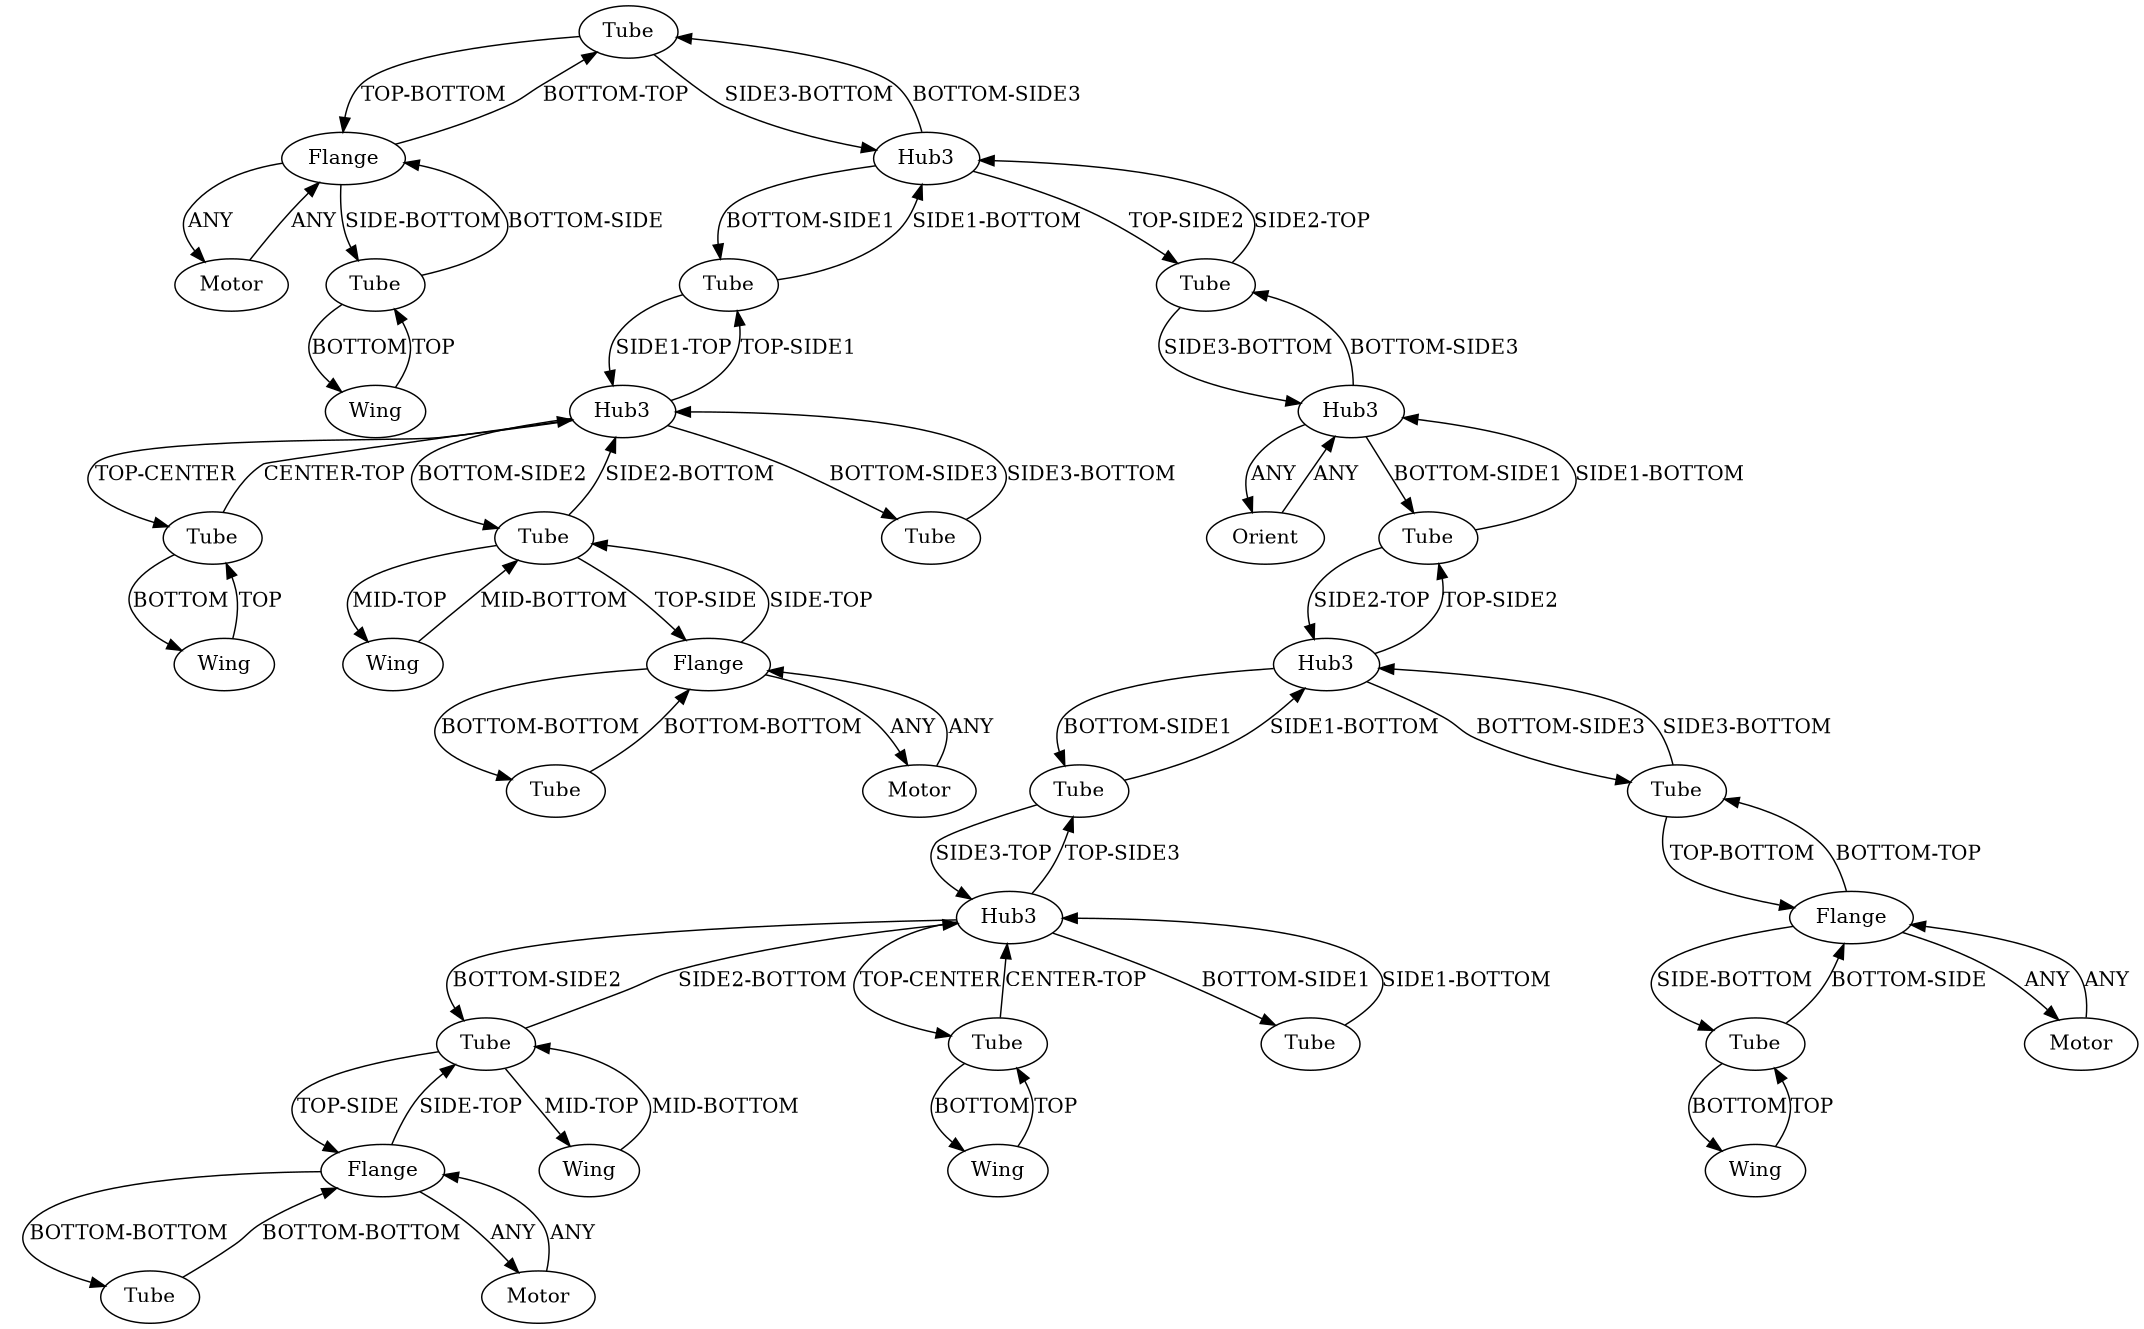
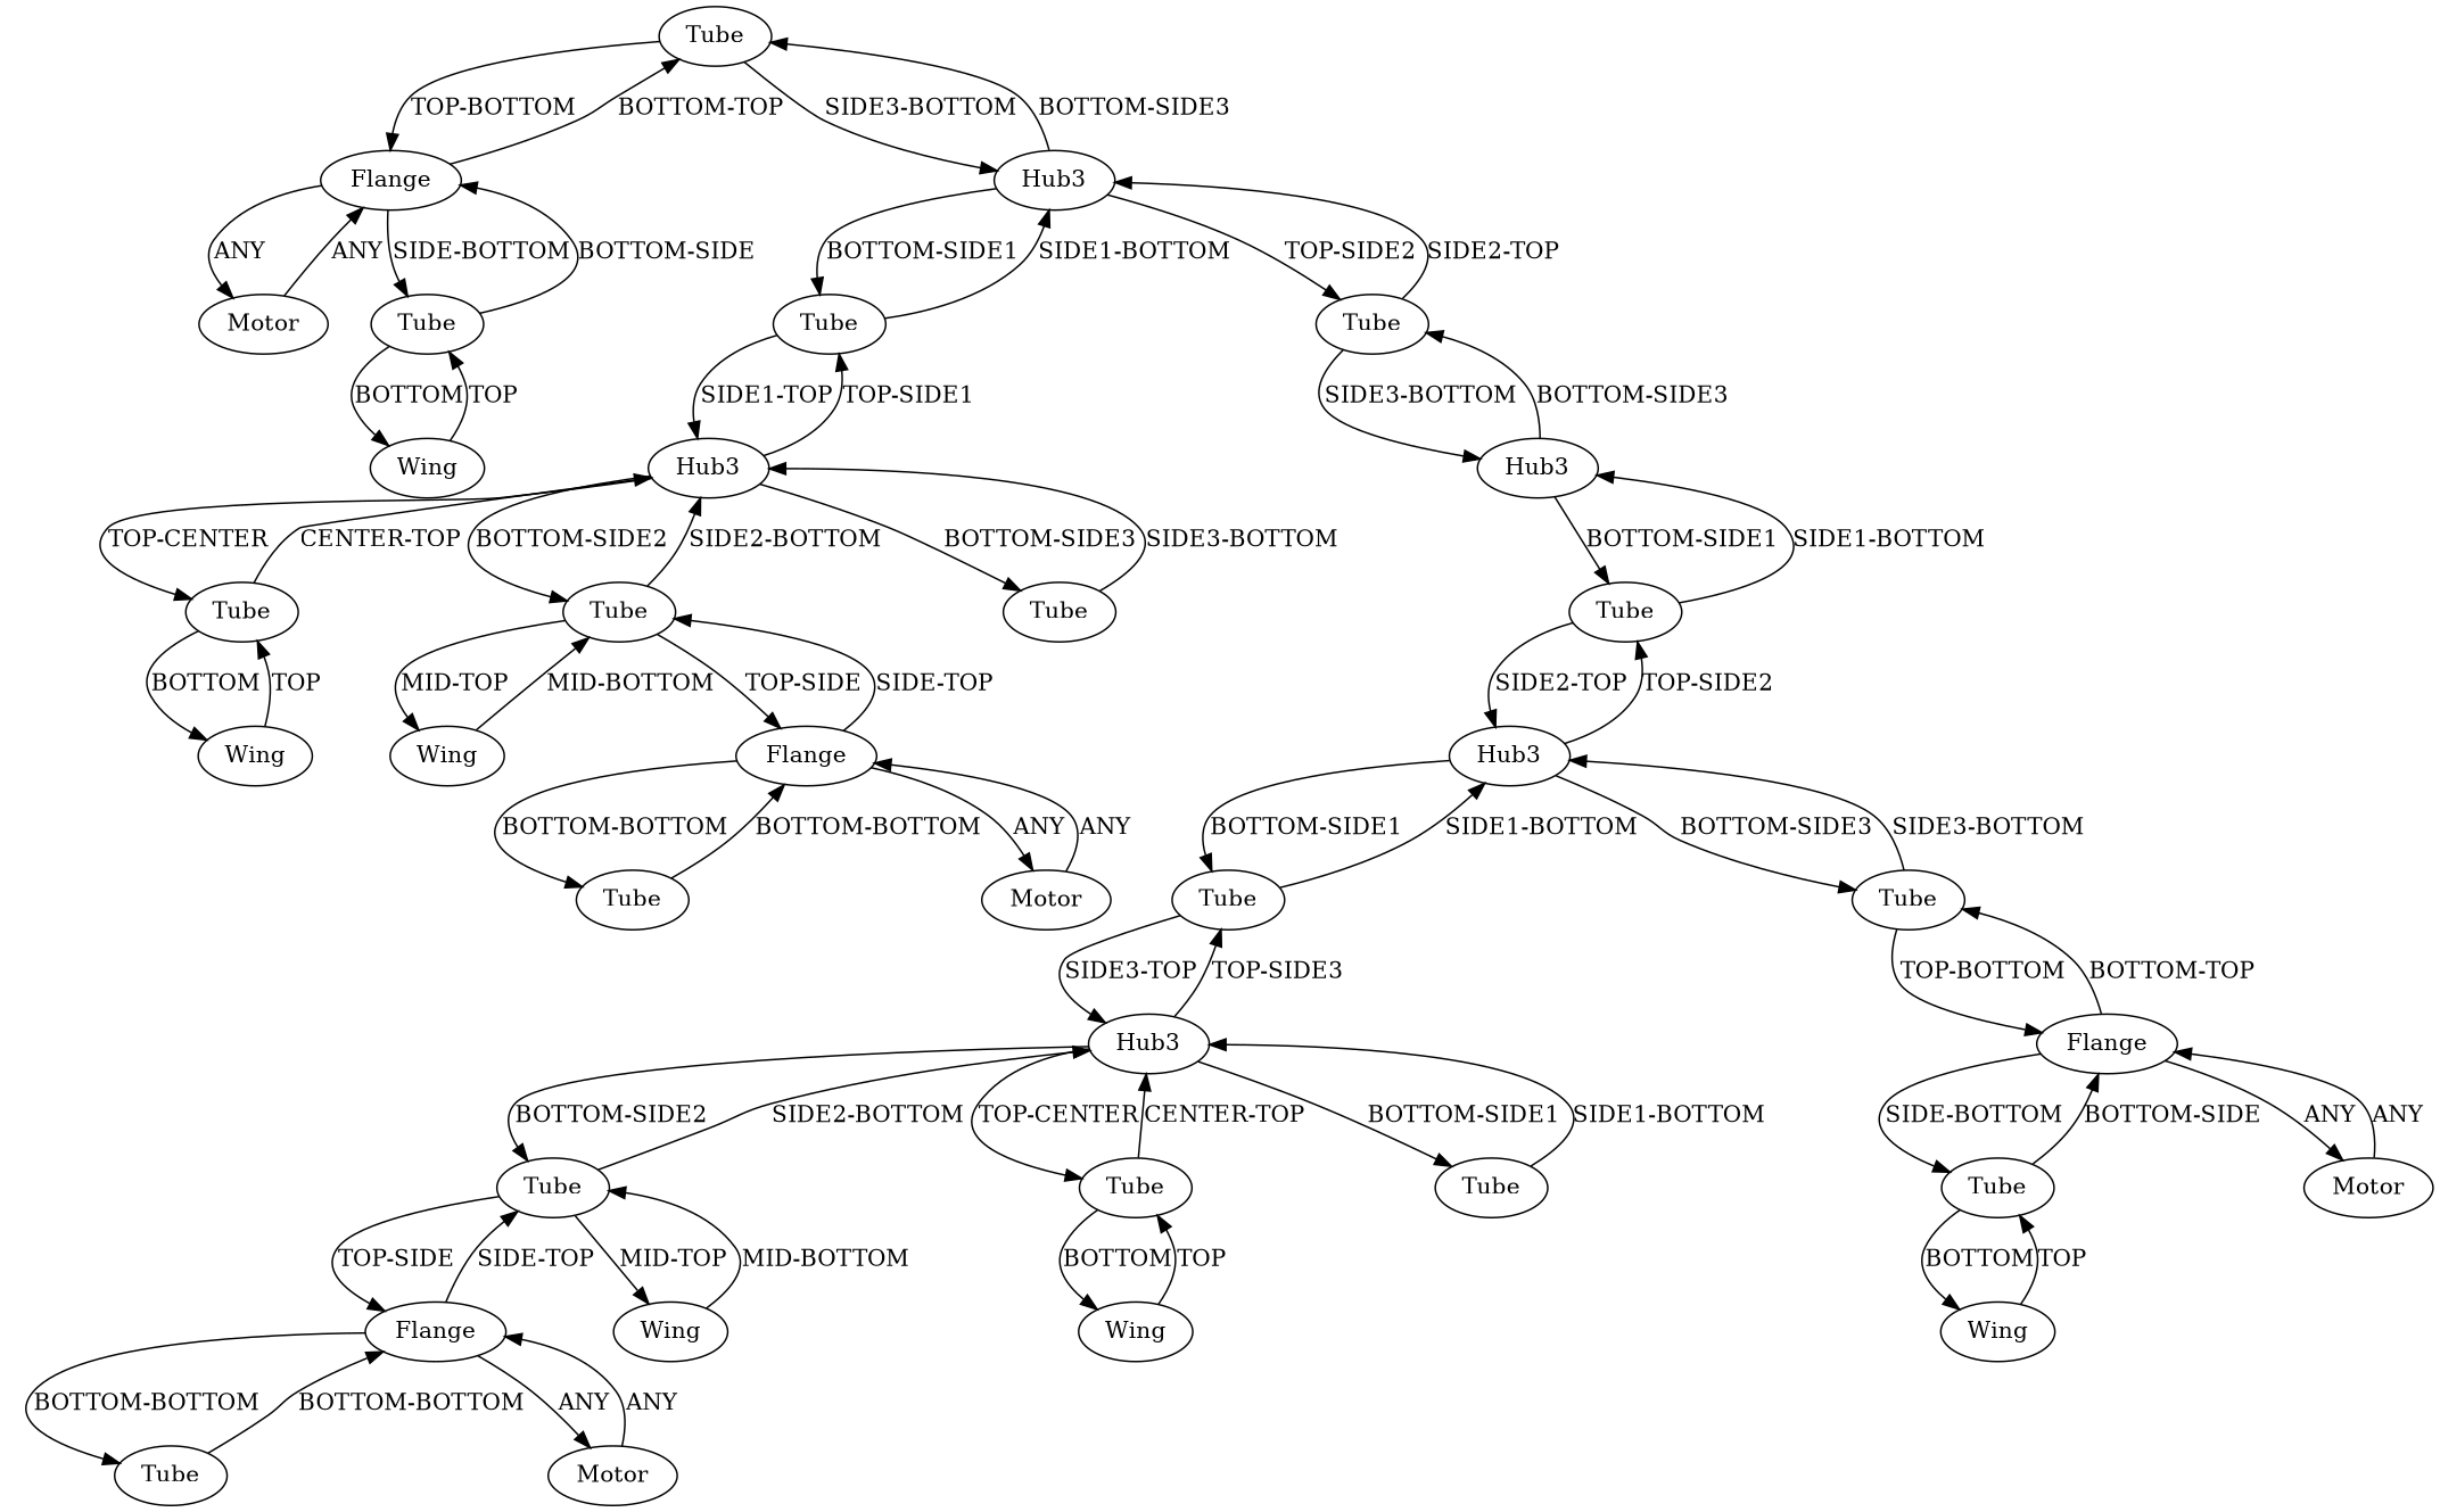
  digraph {
    n1 [instance=Tube_instance_1 label=Tube]
    n2 [instance=Flange_instance_1 label=Flange]
    n3 [instance=Hub3_instance_2 label=Hub3]
-   n4 [instance=Orient label=Orient]
    n5 [instance=Hub3_instance_3 label=Hub3]
    n6 [instance=Wing_instance_1 label=Wing]
    n7 [instance=Tube_instance_16 label=Tube]
    n8 [instance=Tube_instance_2 label=Tube]
    n9 [instance=Flange_instance_2 label=Flange]
    n10 [instance=Wing_instance_4 label=Wing]
    n11 [instance=Tube_instance_3 label=Tube]
    n12 [instance=Hub3_instance_1 label=Hub3]
    n13 [instance=Hub3_instance_4 label=Hub3]
    n14 [instance=Wing_instance_2 label=Wing]
    n15 [instance=Tube_instance_5 label=Tube]
    n16 [instance=Tube_instance_4 label=Tube]
    n17 [instance=Hub3_instance_5 label=Hub3]
    n18 [instance=Motor_instance_1 label=Motor]
    n19 [instance=Tube_instance_10 label=Tube]
    n20 [instance=Motor_instance_2 label=Motor]
    n21 [instance=Tube_instance_15 label=Tube]
    n22 [instance=Flange_instance_3 label=Flange]
    n23 [instance=Tube_instance_6 label=Tube]
    n24 [instance=Flange_instance_4 label=Flange]
    n25 [instance=Tube_instance_8 label=Tube]
    n26 [instance=Tube_instance_9 label=Tube]
    n27 [instance=Tube_instance_14 label=Tube]
    n28 [instance=Wing_instance_3 label=Wing]
    n29 [instance=Tube_instance_11 label=Tube]
    n30 [instance=Tube_instance_13 label=Tube]
    n31 [instance=Motor_instance_4 label=Motor]
    n32 [instance=Tube_instance_7 label=Tube]
    n33 [instance=Wing_instance_5 label=Wing]
    n34 [instance=Wing_instance_6 label=Wing]
    n35 [instance=Tube_instance_12 label=Tube]
    n36 [instance=Motor_instance_3 label=Motor]
    n1 -> n2 [label="TOP-BOTTOM"]
    n1 -> n3 [label="SIDE3-BOTTOM"]
    n2 -> n1 [label="BOTTOM-TOP"]
    n2 -> n18 [label=ANY]
    n2 -> n19 [label="SIDE-BOTTOM"]
    n3 -> n1 [label="BOTTOM-SIDE3"]
    n3 -> n16 [label="BOTTOM-SIDE1"]
    n3 -> n29 [label="TOP-SIDE2"]
-   n4 -> n5 [label=ANY]
-   n5 -> n4 [label=ANY]
    n5 -> n29 [label="BOTTOM-SIDE3"]
    n5 -> n32 [label="BOTTOM-SIDE1"]
    n6 -> n7 [label=TOP]
    n7 -> n6 [label=BOTTOM]
    n7 -> n17 [label="CENTER-TOP"]
    n8 -> n9 [label="BOTTOM-SIDE"]
    n8 -> n10 [label=BOTTOM]
    n9 -> n8 [label="SIDE-BOTTOM"]
    n9 -> n20 [label=ANY]
    n9 -> n21 [label="BOTTOM-TOP"]
    n10 -> n8 [label=TOP]
    n11 -> n12 [label="SIDE3-TOP"]
    n11 -> n13 [label="SIDE1-BOTTOM"]
    n12 -> n11 [label="TOP-SIDE3"]
    n12 -> n25 [label="BOTTOM-SIDE2"]
    n12 -> n26 [label="TOP-CENTER"]
    n12 -> n27 [label="BOTTOM-SIDE1"]
    n13 -> n11 [label="BOTTOM-SIDE1"]
    n13 -> n21 [label="BOTTOM-SIDE3"]
    n13 -> n32 [label="TOP-SIDE2"]
    n14 -> n15 [label="MID-BOTTOM"]
    n15 -> n14 [label="MID-TOP"]
    n15 -> n17 [label="SIDE2-BOTTOM"]
    n15 -> n22 [label="TOP-SIDE"]
    n16 -> n3 [label="SIDE1-BOTTOM"]
    n16 -> n17 [label="SIDE1-TOP"]
    n17 -> n7 [label="TOP-CENTER"]
    n17 -> n15 [label="BOTTOM-SIDE2"]
    n17 -> n16 [label="TOP-SIDE1"]
    n17 -> n35 [label="BOTTOM-SIDE3"]
    n18 -> n2 [label=ANY]
    n19 -> n2 [label="BOTTOM-SIDE"]
    n19 -> n34 [label=BOTTOM]
    n20 -> n9 [label=ANY]
    n21 -> n9 [label="TOP-BOTTOM"]
    n21 -> n13 [label="SIDE3-BOTTOM"]
    n22 -> n15 [label="SIDE-TOP"]
    n22 -> n30 [label="BOTTOM-BOTTOM"]
    n22 -> n31 [label=ANY]
    n23 -> n24 [label="BOTTOM-BOTTOM"]
    n24 -> n23 [label="BOTTOM-BOTTOM"]
    n24 -> n25 [label="SIDE-TOP"]
    n24 -> n36 [label=ANY]
    n25 -> n12 [label="SIDE2-BOTTOM"]
    n25 -> n24 [label="TOP-SIDE"]
    n25 -> n33 [label="MID-TOP"]
    n26 -> n12 [label="CENTER-TOP"]
    n26 -> n28 [label=BOTTOM]
    n27 -> n12 [label="SIDE1-BOTTOM"]
    n28 -> n26 [label=TOP]
    n29 -> n3 [label="SIDE2-TOP"]
    n29 -> n5 [label="SIDE3-BOTTOM"]
    n30 -> n22 [label="BOTTOM-BOTTOM"]
    n31 -> n22 [label=ANY]
    n32 -> n5 [label="SIDE1-BOTTOM"]
    n32 -> n13 [label="SIDE2-TOP"]
    n33 -> n25 [label="MID-BOTTOM"]
    n34 -> n19 [label=TOP]
    n35 -> n17 [label="SIDE3-BOTTOM"]
    n36 -> n24 [label=ANY]
  }
